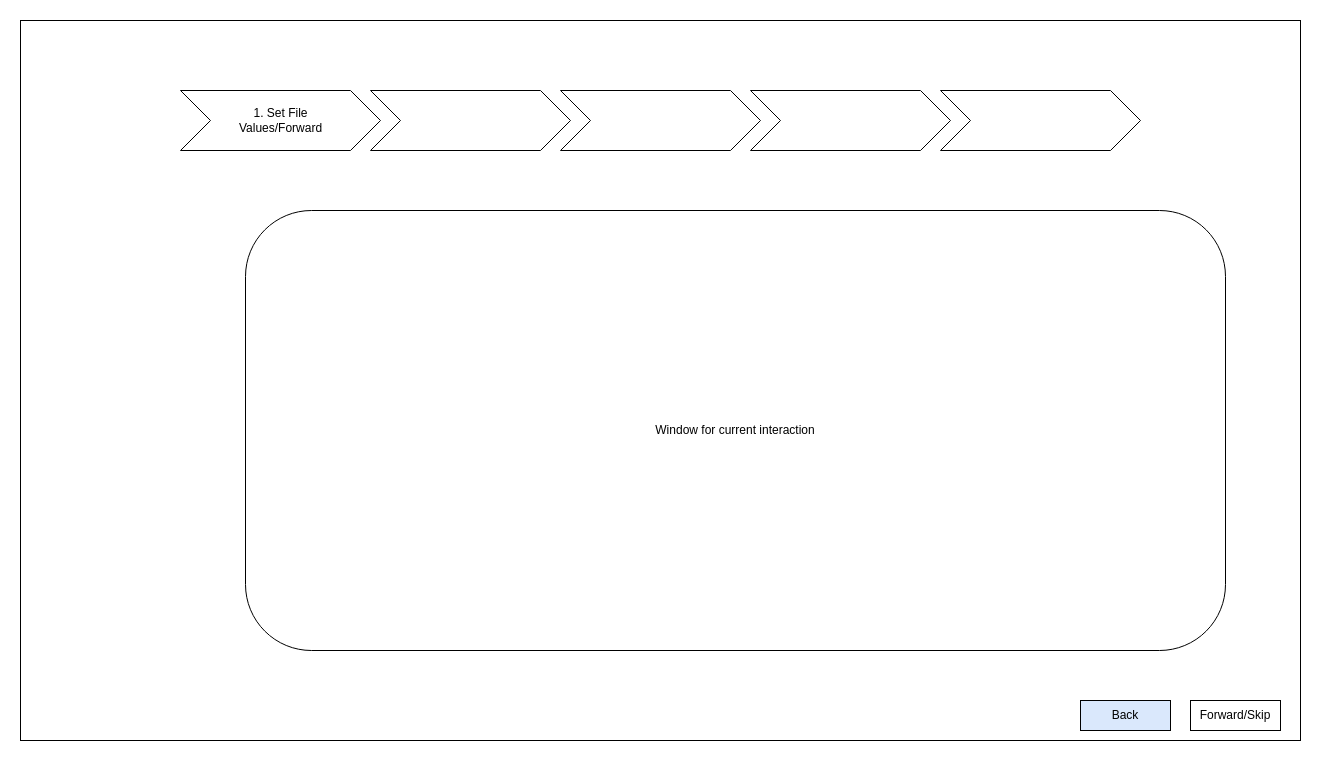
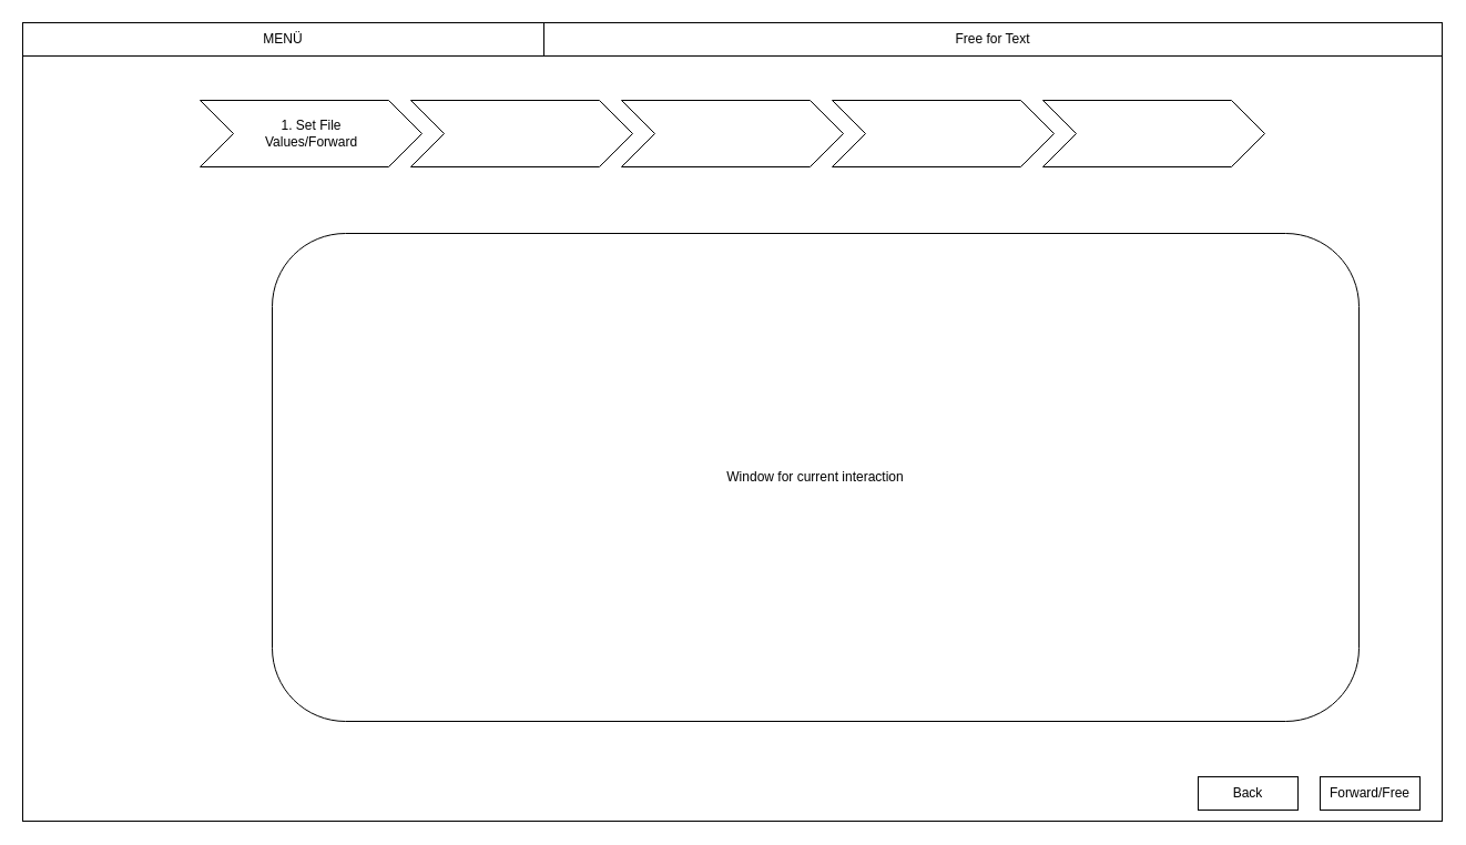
  <mxCell id="0" />
  <mxCell id="1" parent="0" />
  <mxCell id="2" value="" style="rounded=0;whiteSpace=wrap;html=1;" vertex="1" parent="1"><mxGeometry x="20" y="20" width="1280" height="720" as="geometry" /></mxCell>
+ <mxCell id="3" value="MENÜ" style="rounded=0;whiteSpace=wrap;html=1;" vertex="1" parent="1"><mxGeometry x="20" y="20" width="470" height="30" as="geometry" /></mxCell>
+ <mxCell id="4" value="Free for Text" style="rounded=0;whiteSpace=wrap;html=1;" vertex="1" parent="1"><mxGeometry x="490" y="20" width="810" height="30" as="geometry" /></mxCell>
  <mxCell id="5" value="1. Set File&lt;br&gt;Values/Forward" style="html=1;shadow=0;dashed=0;align=center;verticalAlign=middle;shape=mxgraph.arrows2.arrow;dy=0;dx=30;notch=30;" vertex="1" parent="1"><mxGeometry x="180" y="90" width="200" height="60" as="geometry" /></mxCell>
  <mxCell id="6" value="" style="html=1;shadow=0;dashed=0;align=center;verticalAlign=middle;shape=mxgraph.arrows2.arrow;dy=0;dx=30;notch=30;" vertex="1" parent="1"><mxGeometry x="940" y="90" width="200" height="60" as="geometry" /></mxCell>
  <mxCell id="7" value="" style="html=1;shadow=0;dashed=0;align=center;verticalAlign=middle;shape=mxgraph.arrows2.arrow;dy=0;dx=30;notch=30;" vertex="1" parent="1"><mxGeometry x="750" y="90" width="200" height="60" as="geometry" /></mxCell>
  <mxCell id="8" value="" style="html=1;shadow=0;dashed=0;align=center;verticalAlign=middle;shape=mxgraph.arrows2.arrow;dy=0;dx=30;notch=30;" vertex="1" parent="1"><mxGeometry x="560" y="90" width="200" height="60" as="geometry" /></mxCell>
  <mxCell id="9" value="" style="html=1;shadow=0;dashed=0;align=center;verticalAlign=middle;shape=mxgraph.arrows2.arrow;dy=0;dx=30;notch=30;" vertex="1" parent="1"><mxGeometry x="370" y="90" width="200" height="60" as="geometry" /></mxCell>
- <mxCell id="10" value="Back" style="rounded=0;whiteSpace=wrap;html=1;fillColor=#dae8fc;" vertex="1" parent="1"><mxGeometry x="1080" y="700" width="90" height="30" as="geometry" /></mxCell>
- <mxCell id="11" value="Forward/Skip" style="rounded=0;whiteSpace=wrap;html=1;" vertex="1" parent="1"><mxGeometry x="1190" y="700" width="90" height="30" as="geometry" /></mxCell>
+ <mxCell id="10" value="Back" style="rounded=0;whiteSpace=wrap;html=1;" vertex="1" parent="1"><mxGeometry x="1080" y="700" width="90" height="30" as="geometry" /></mxCell>
+ <mxCell id="11" value="Forward/Free" style="rounded=0;whiteSpace=wrap;html=1;" vertex="1" parent="1"><mxGeometry x="1190" y="700" width="90" height="30" as="geometry" /></mxCell>
  <mxCell id="12" value="Window for current interaction" style="rounded=1;whiteSpace=wrap;html=1;" vertex="1" parent="1"><mxGeometry x="245" y="210" width="980" height="440" as="geometry" /></mxCell>
